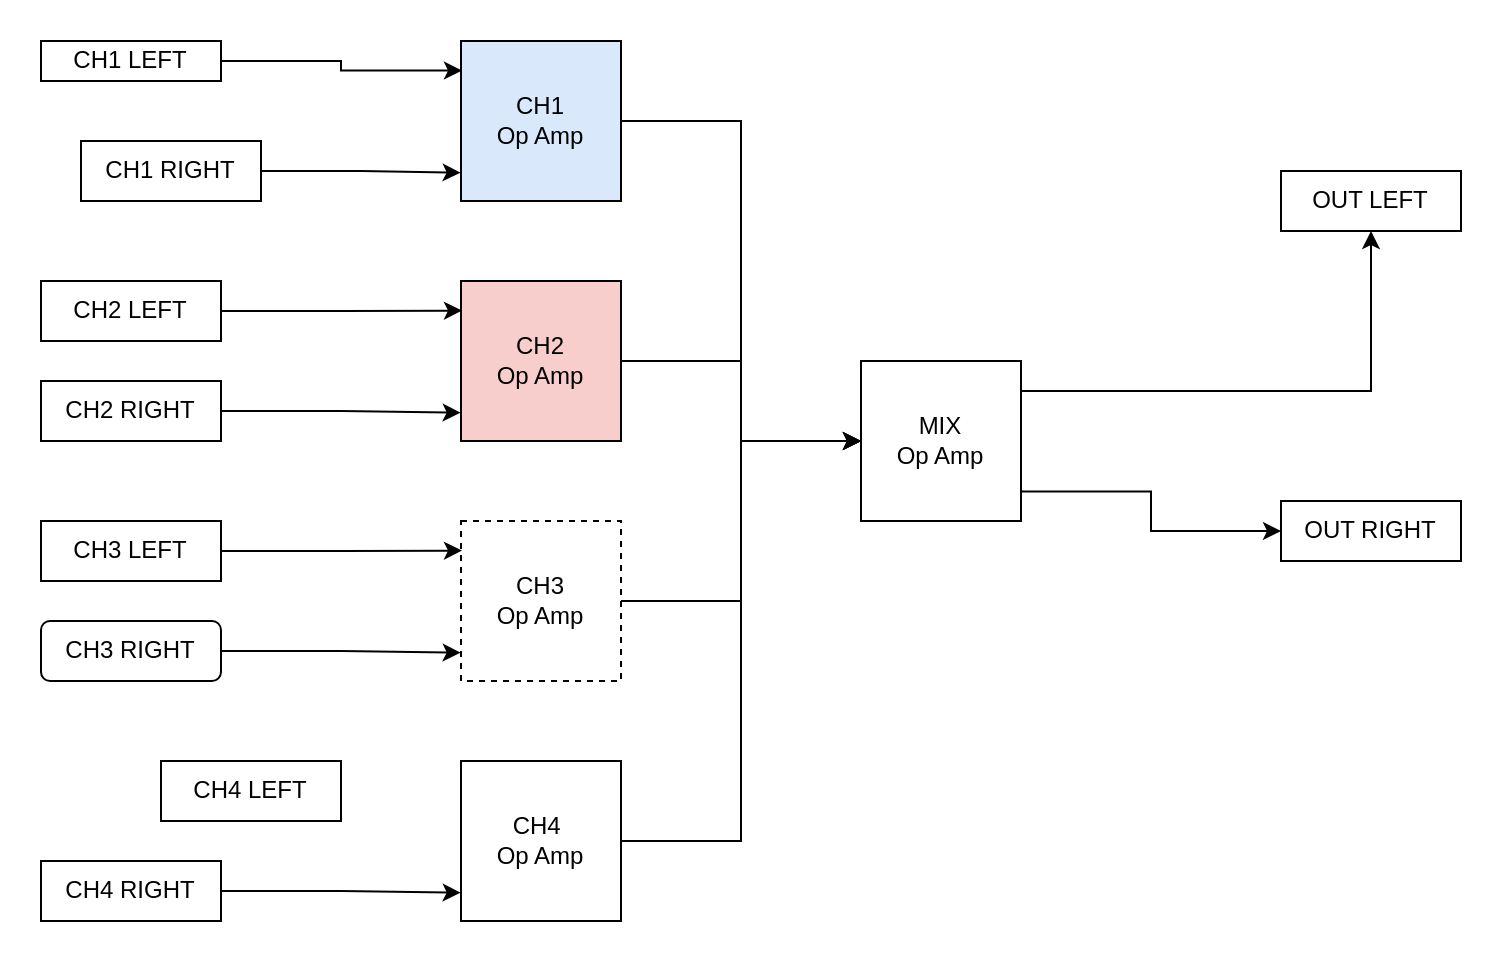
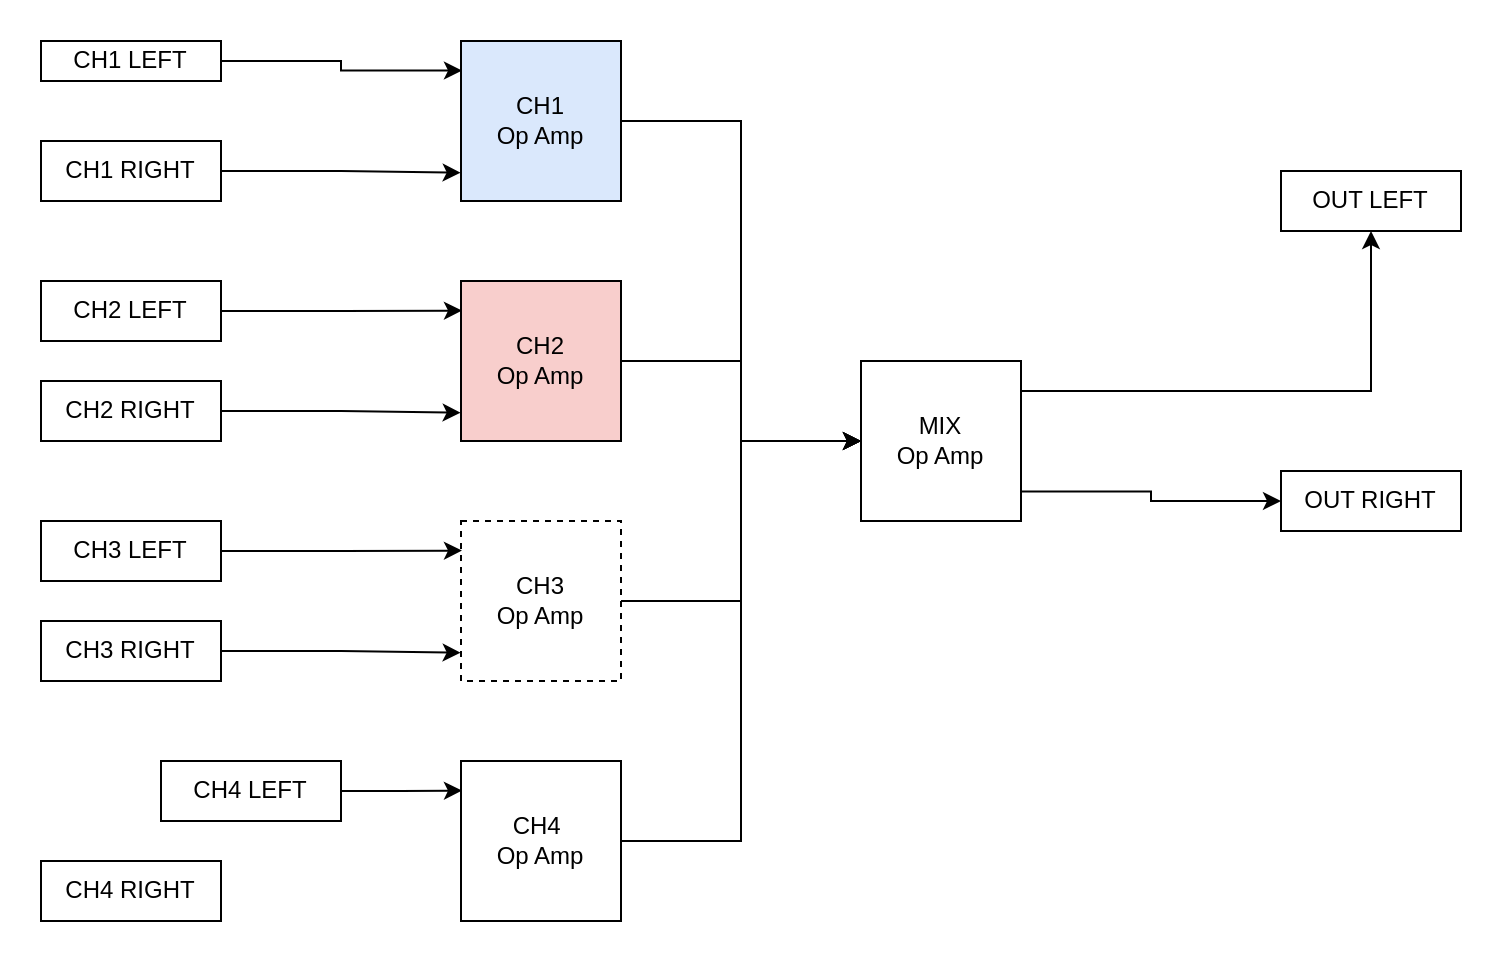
  <mxCell id="0" />
  <mxCell id="1" parent="0" />
  <mxCell id="2" style="edgeStyle=orthogonalEdgeStyle;rounded=0;orthogonalLoop=1;jettySize=auto;html=1;entryX=0;entryY=0.5;entryDx=0;entryDy=0;" edge="1" parent="1" source="3" target="6"><mxGeometry relative="1" as="geometry" /></mxCell>
  <mxCell id="3" value="&lt;div&gt;CH1&lt;/div&gt;&lt;div&gt;Op Amp&lt;/div&gt;" style="whiteSpace=wrap;html=1;aspect=fixed;fillColor=#dae8fc;" vertex="1" parent="1"><mxGeometry x="230" y="20" width="80" height="80" as="geometry" /></mxCell>
  <mxCell id="4" style="edgeStyle=orthogonalEdgeStyle;rounded=0;orthogonalLoop=1;jettySize=auto;html=1;exitX=0.983;exitY=0.188;exitDx=0;exitDy=0;exitPerimeter=0;" edge="1" parent="1" source="6" target="29"><mxGeometry relative="1" as="geometry" /></mxCell>
  <mxCell id="5" style="edgeStyle=orthogonalEdgeStyle;rounded=0;orthogonalLoop=1;jettySize=auto;html=1;exitX=1.002;exitY=0.816;exitDx=0;exitDy=0;exitPerimeter=0;" edge="1" parent="1" source="6" target="30"><mxGeometry relative="1" as="geometry" /></mxCell>
  <mxCell id="6" value="&lt;div&gt;MIX&lt;/div&gt;&lt;div&gt;Op Amp&lt;/div&gt;" style="whiteSpace=wrap;html=1;aspect=fixed;" vertex="1" parent="1"><mxGeometry x="430" y="180" width="80" height="80" as="geometry" /></mxCell>
  <mxCell id="7" style="edgeStyle=orthogonalEdgeStyle;rounded=0;orthogonalLoop=1;jettySize=auto;html=1;entryX=-0.002;entryY=0.823;entryDx=0;entryDy=0;entryPerimeter=0;exitX=1;exitY=0.5;exitDx=0;exitDy=0;" edge="1" parent="1" source="10" target="3"><mxGeometry relative="1" as="geometry"><mxPoint x="95" y="92.5" as="sourcePoint" /><mxPoint x="150" y="110" as="targetPoint" /></mxGeometry></mxCell>
  <mxCell id="8" style="edgeStyle=orthogonalEdgeStyle;rounded=0;orthogonalLoop=1;jettySize=auto;html=1;entryX=0.006;entryY=0.185;entryDx=0;entryDy=0;entryPerimeter=0;exitX=1;exitY=0.5;exitDx=0;exitDy=0;" edge="1" parent="1" source="9" target="3"><mxGeometry relative="1" as="geometry"><mxPoint x="90" y="35" as="sourcePoint" /></mxGeometry></mxCell>
  <mxCell id="9" value="CH1 LEFT" style="rounded=0;whiteSpace=wrap;html=1;" vertex="1" parent="1"><mxGeometry x="20" y="20" width="90" height="20" as="geometry" /></mxCell>
- <mxCell id="10" value="CH1 RIGHT" style="rounded=0;whiteSpace=wrap;html=1;" vertex="1" parent="1"><mxGeometry x="40" y="70" width="90" height="30" as="geometry" /></mxCell>
+ <mxCell id="10" value="CH1 RIGHT" style="rounded=0;whiteSpace=wrap;html=1;" vertex="1" parent="1"><mxGeometry x="20" y="70" width="90" height="30" as="geometry" /></mxCell>
  <mxCell id="11" style="edgeStyle=orthogonalEdgeStyle;rounded=0;orthogonalLoop=1;jettySize=auto;html=1;" edge="1" parent="1" source="12" target="6"><mxGeometry relative="1" as="geometry" /></mxCell>
  <mxCell id="12" value="&lt;div&gt;CH2&lt;/div&gt;&lt;div&gt;Op Amp&lt;/div&gt;" style="whiteSpace=wrap;html=1;aspect=fixed;fillColor=#f8cecc;" vertex="1" parent="1"><mxGeometry x="230" y="140" width="80" height="80" as="geometry" /></mxCell>
  <mxCell id="13" style="edgeStyle=orthogonalEdgeStyle;rounded=0;orthogonalLoop=1;jettySize=auto;html=1;entryX=-0.002;entryY=0.823;entryDx=0;entryDy=0;entryPerimeter=0;exitX=1;exitY=0.5;exitDx=0;exitDy=0;" edge="1" parent="1" source="16" target="12"><mxGeometry relative="1" as="geometry"><mxPoint x="95" y="212.5" as="sourcePoint" /><mxPoint x="150" y="230" as="targetPoint" /></mxGeometry></mxCell>
  <mxCell id="14" style="edgeStyle=orthogonalEdgeStyle;rounded=0;orthogonalLoop=1;jettySize=auto;html=1;entryX=0.006;entryY=0.185;entryDx=0;entryDy=0;entryPerimeter=0;exitX=1;exitY=0.5;exitDx=0;exitDy=0;" edge="1" parent="1" source="15" target="12"><mxGeometry relative="1" as="geometry"><mxPoint x="90" y="155" as="sourcePoint" /></mxGeometry></mxCell>
  <mxCell id="15" value="CH2 LEFT" style="rounded=0;whiteSpace=wrap;html=1;" vertex="1" parent="1"><mxGeometry x="20" y="140" width="90" height="30" as="geometry" /></mxCell>
  <mxCell id="16" value="CH2 RIGHT" style="rounded=0;whiteSpace=wrap;html=1;" vertex="1" parent="1"><mxGeometry x="20" y="190" width="90" height="30" as="geometry" /></mxCell>
  <mxCell id="17" style="edgeStyle=orthogonalEdgeStyle;rounded=0;orthogonalLoop=1;jettySize=auto;html=1;" edge="1" parent="1" source="18" target="6"><mxGeometry relative="1" as="geometry" /></mxCell>
  <mxCell id="18" value="&lt;div&gt;CH3&lt;/div&gt;&lt;div&gt;Op Amp&lt;/div&gt;" style="whiteSpace=wrap;html=1;aspect=fixed;dashed=1;" vertex="1" parent="1"><mxGeometry x="230" y="260" width="80" height="80" as="geometry" /></mxCell>
  <mxCell id="19" style="edgeStyle=orthogonalEdgeStyle;rounded=0;orthogonalLoop=1;jettySize=auto;html=1;entryX=-0.002;entryY=0.823;entryDx=0;entryDy=0;entryPerimeter=0;exitX=1;exitY=0.5;exitDx=0;exitDy=0;" edge="1" parent="1" source="22" target="18"><mxGeometry relative="1" as="geometry"><mxPoint x="95" y="332.5" as="sourcePoint" /><mxPoint x="150" y="350" as="targetPoint" /></mxGeometry></mxCell>
  <mxCell id="20" style="edgeStyle=orthogonalEdgeStyle;rounded=0;orthogonalLoop=1;jettySize=auto;html=1;entryX=0.006;entryY=0.185;entryDx=0;entryDy=0;entryPerimeter=0;exitX=1;exitY=0.5;exitDx=0;exitDy=0;" edge="1" parent="1" source="21" target="18"><mxGeometry relative="1" as="geometry"><mxPoint x="90" y="275" as="sourcePoint" /></mxGeometry></mxCell>
  <mxCell id="21" value="CH3 LEFT" style="rounded=0;whiteSpace=wrap;html=1;" vertex="1" parent="1"><mxGeometry x="20" y="260" width="90" height="30" as="geometry" /></mxCell>
- <mxCell id="22" value="CH3 RIGHT" style="whiteSpace=wrap;html=1;rounded=1;" vertex="1" parent="1"><mxGeometry x="20" y="310" width="90" height="30" as="geometry" /></mxCell>
+ <mxCell id="22" value="CH3 RIGHT" style="rounded=0;whiteSpace=wrap;html=1;" vertex="1" parent="1"><mxGeometry x="20" y="310" width="90" height="30" as="geometry" /></mxCell>
  <mxCell id="23" style="edgeStyle=orthogonalEdgeStyle;rounded=0;orthogonalLoop=1;jettySize=auto;html=1;entryX=0;entryY=0.5;entryDx=0;entryDy=0;" edge="1" parent="1" source="24" target="6"><mxGeometry relative="1" as="geometry" /></mxCell>
  <mxCell id="24" value="&lt;div&gt;CH4&amp;nbsp;&lt;/div&gt;&lt;div&gt;Op Amp&lt;/div&gt;" style="whiteSpace=wrap;html=1;aspect=fixed;" vertex="1" parent="1"><mxGeometry x="230" y="380" width="80" height="80" as="geometry" /></mxCell>
- <mxCell id="25" style="edgeStyle=orthogonalEdgeStyle;rounded=0;orthogonalLoop=1;jettySize=auto;html=1;entryX=-0.002;entryY=0.823;entryDx=0;entryDy=0;entryPerimeter=0;exitX=1;exitY=0.5;exitDx=0;exitDy=0;" edge="1" parent="1" source="28" target="24"><mxGeometry relative="1" as="geometry"><mxPoint x="95" y="452.5" as="sourcePoint" /><mxPoint x="150" y="470" as="targetPoint" /></mxGeometry></mxCell>
+ <mxCell id="26" style="edgeStyle=orthogonalEdgeStyle;rounded=0;orthogonalLoop=1;jettySize=auto;html=1;entryX=0.006;entryY=0.185;entryDx=0;entryDy=0;entryPerimeter=0;exitX=1;exitY=0.5;exitDx=0;exitDy=0;" edge="1" parent="1" source="27" target="24"><mxGeometry relative="1" as="geometry"><mxPoint x="90" y="395" as="sourcePoint" /></mxGeometry></mxCell>
  <mxCell id="27" value="CH4 LEFT" style="rounded=0;whiteSpace=wrap;html=1;" vertex="1" parent="1"><mxGeometry x="80" y="380" width="90" height="30" as="geometry" /></mxCell>
  <mxCell id="28" value="CH4 RIGHT" style="rounded=0;whiteSpace=wrap;html=1;" vertex="1" parent="1"><mxGeometry x="20" y="430" width="90" height="30" as="geometry" /></mxCell>
  <mxCell id="29" value="OUT LEFT" style="rounded=0;whiteSpace=wrap;html=1;" vertex="1" parent="1"><mxGeometry x="640" y="85" width="90" height="30" as="geometry" /></mxCell>
- <mxCell id="30" value="OUT RIGHT" style="rounded=0;whiteSpace=wrap;html=1;" vertex="1" parent="1"><mxGeometry x="640" y="250" width="90" height="30" as="geometry" /></mxCell>
+ <mxCell id="30" value="OUT RIGHT" style="rounded=0;whiteSpace=wrap;html=1;" vertex="1" parent="1"><mxGeometry x="640" y="235" width="90" height="30" as="geometry" /></mxCell>
